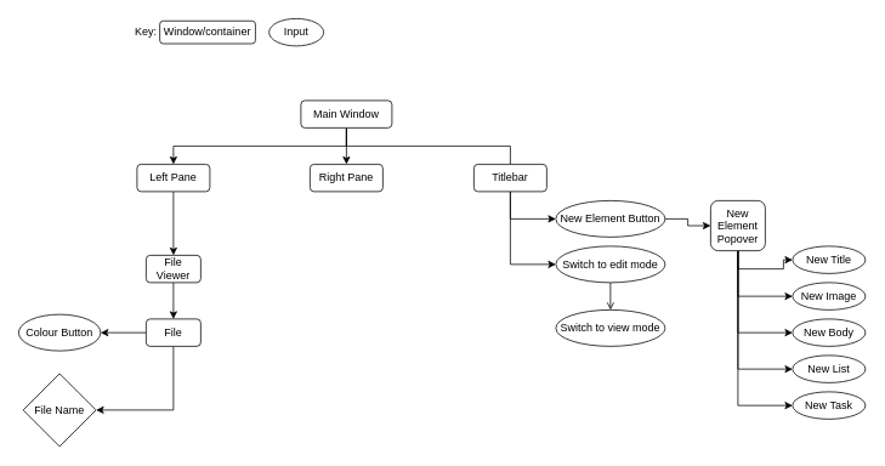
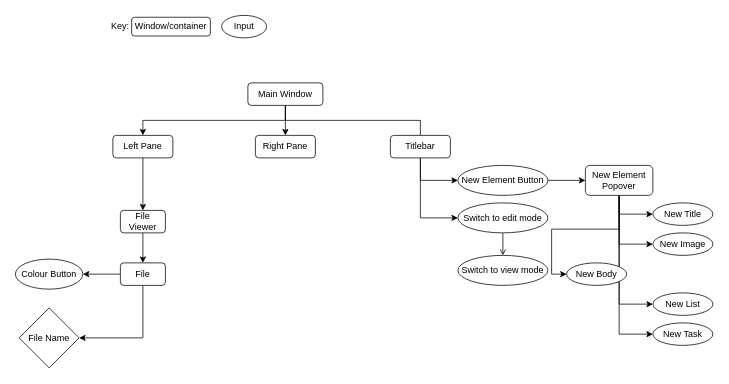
  <mxCell id="0" />
  <mxCell id="1" parent="0" />
  <mxCell id="2" style="edgeStyle=orthogonalEdgeStyle;rounded=0;orthogonalLoop=1;jettySize=auto;html=1;exitX=0.5;exitY=1;exitDx=0;exitDy=0;entryX=0.5;entryY=0;entryDx=0;entryDy=0;" parent="1" source="3" target="10" edge="1"><mxGeometry relative="1" as="geometry" /></mxCell>
  <mxCell id="3" value="Left Pane" style="rounded=1;whiteSpace=wrap;html=1;" parent="1" vertex="1"><mxGeometry x="150" y="180" width="80" height="30" as="geometry" /></mxCell>
  <mxCell id="4" style="edgeStyle=orthogonalEdgeStyle;rounded=0;orthogonalLoop=1;jettySize=auto;html=1;exitX=0.5;exitY=1;exitDx=0;exitDy=0;entryX=0.5;entryY=0;entryDx=0;entryDy=0;" parent="1" source="7" target="3" edge="1"><mxGeometry relative="1" as="geometry" /></mxCell>
  <mxCell id="5" style="edgeStyle=orthogonalEdgeStyle;rounded=0;orthogonalLoop=1;jettySize=auto;html=1;exitX=0.5;exitY=1;exitDx=0;exitDy=0;entryX=0.5;entryY=0;entryDx=0;entryDy=0;" parent="1" source="7" target="8" edge="1"><mxGeometry relative="1" as="geometry" /></mxCell>
  <mxCell id="6" style="edgeStyle=orthogonalEdgeStyle;rounded=0;orthogonalLoop=1;jettySize=auto;html=1;exitX=0.5;exitY=1;exitDx=0;exitDy=0;endArrow=none;" parent="1" source="7" target="17" edge="1"><mxGeometry relative="1" as="geometry" /></mxCell>
  <mxCell id="7" value="Main Window" style="rounded=1;whiteSpace=wrap;html=1;" parent="1" vertex="1"><mxGeometry x="330" y="110" width="100" height="30" as="geometry" /></mxCell>
  <mxCell id="8" value="Right Pane" style="rounded=1;whiteSpace=wrap;html=1;" parent="1" vertex="1"><mxGeometry x="340" y="180" width="80" height="30" as="geometry" /></mxCell>
  <mxCell id="9" style="edgeStyle=orthogonalEdgeStyle;rounded=0;orthogonalLoop=1;jettySize=auto;html=1;exitX=0.5;exitY=1;exitDx=0;exitDy=0;entryX=0.5;entryY=0;entryDx=0;entryDy=0;" parent="1" source="10" target="13" edge="1"><mxGeometry relative="1" as="geometry" /></mxCell>
  <mxCell id="10" value="File Viewer" style="rounded=1;whiteSpace=wrap;html=1;" parent="1" vertex="1"><mxGeometry x="160" y="280" width="60" height="30" as="geometry" /></mxCell>
  <mxCell id="11" style="edgeStyle=orthogonalEdgeStyle;rounded=0;orthogonalLoop=1;jettySize=auto;html=1;exitX=0.5;exitY=1;exitDx=0;exitDy=0;entryX=1;entryY=0.5;entryDx=0;entryDy=0;" parent="1" source="13" target="14" edge="1"><mxGeometry relative="1" as="geometry" /></mxCell>
  <mxCell id="12" style="edgeStyle=orthogonalEdgeStyle;rounded=0;orthogonalLoop=1;jettySize=auto;html=1;exitX=0;exitY=0.5;exitDx=0;exitDy=0;" parent="1" source="13" target="21" edge="1"><mxGeometry relative="1" as="geometry" /></mxCell>
  <mxCell id="13" value="File" style="rounded=1;whiteSpace=wrap;html=1;" parent="1" vertex="1"><mxGeometry x="160" y="350" width="60" height="30" as="geometry" /></mxCell>
  <mxCell id="14" value="File Name" style="rhombus;whiteSpace=wrap;html=1;" parent="1" vertex="1"><mxGeometry x="25" y="410" width="80" height="80" as="geometry" /></mxCell>
  <mxCell id="15" style="edgeStyle=orthogonalEdgeStyle;rounded=0;orthogonalLoop=1;jettySize=auto;html=1;exitX=0.5;exitY=1;exitDx=0;exitDy=0;entryX=0;entryY=0.5;entryDx=0;entryDy=0;" parent="1" source="17" target="23" edge="1"><mxGeometry relative="1" as="geometry" /></mxCell>
  <mxCell id="16" style="edgeStyle=orthogonalEdgeStyle;rounded=0;orthogonalLoop=1;jettySize=auto;html=1;exitX=0.5;exitY=1;exitDx=0;exitDy=0;entryX=0;entryY=0.5;entryDx=0;entryDy=0;" parent="1" source="17" target="36" edge="1"><mxGeometry relative="1" as="geometry" /></mxCell>
  <mxCell id="17" value="Titlebar" style="rounded=1;whiteSpace=wrap;html=1;" parent="1" vertex="1"><mxGeometry x="520" y="180" width="80" height="30" as="geometry" /></mxCell>
  <mxCell id="18" value="Key:" style="text;html=1;strokeColor=none;fillColor=none;align=center;verticalAlign=middle;whiteSpace=wrap;rounded=0;" parent="1" vertex="1"><mxGeometry x="130" y="20" width="60" height="30" as="geometry" /></mxCell>
  <mxCell id="19" value="Window/container" style="rounded=1;whiteSpace=wrap;html=1;" parent="1" vertex="1"><mxGeometry x="175" y="22.5" width="105" height="25" as="geometry" /></mxCell>
  <mxCell id="20" value="Input" style="ellipse;whiteSpace=wrap;html=1;" parent="1" vertex="1"><mxGeometry x="295" y="20" width="60" height="30" as="geometry" /></mxCell>
  <mxCell id="21" value="Colour Button" style="ellipse;whiteSpace=wrap;html=1;" parent="1" vertex="1"><mxGeometry x="20" y="345" width="90" height="40" as="geometry" /></mxCell>
  <mxCell id="22" style="edgeStyle=orthogonalEdgeStyle;rounded=0;orthogonalLoop=1;jettySize=auto;html=1;exitX=1;exitY=0.5;exitDx=0;exitDy=0;entryX=0;entryY=0.5;entryDx=0;entryDy=0;" parent="1" source="23" target="29" edge="1"><mxGeometry relative="1" as="geometry" /></mxCell>
  <mxCell id="23" value="New Element Button" style="ellipse;whiteSpace=wrap;html=1;" parent="1" vertex="1"><mxGeometry x="610" y="220" width="120" height="40" as="geometry" /></mxCell>
  <mxCell id="24" style="edgeStyle=orthogonalEdgeStyle;rounded=0;orthogonalLoop=1;jettySize=auto;html=1;exitX=0.5;exitY=1;exitDx=0;exitDy=0;entryX=0;entryY=0.5;entryDx=0;entryDy=0;" parent="1" source="29" target="30" edge="1"><mxGeometry relative="1" as="geometry" /></mxCell>
  <mxCell id="25" style="edgeStyle=orthogonalEdgeStyle;rounded=0;orthogonalLoop=1;jettySize=auto;html=1;exitX=0.5;exitY=1;exitDx=0;exitDy=0;entryX=0;entryY=0.5;entryDx=0;entryDy=0;" parent="1" source="29" target="31" edge="1"><mxGeometry relative="1" as="geometry" /></mxCell>
  <mxCell id="26" style="edgeStyle=orthogonalEdgeStyle;rounded=0;orthogonalLoop=1;jettySize=auto;html=1;exitX=0.5;exitY=1;exitDx=0;exitDy=0;entryX=0;entryY=0.5;entryDx=0;entryDy=0;" parent="1" source="29" target="32" edge="1"><mxGeometry relative="1" as="geometry" /></mxCell>
  <mxCell id="27" style="edgeStyle=orthogonalEdgeStyle;rounded=0;orthogonalLoop=1;jettySize=auto;html=1;exitX=0.5;exitY=1;exitDx=0;exitDy=0;entryX=0;entryY=0.5;entryDx=0;entryDy=0;" parent="1" source="29" target="33" edge="1"><mxGeometry relative="1" as="geometry" /></mxCell>
  <mxCell id="28" style="edgeStyle=orthogonalEdgeStyle;rounded=0;orthogonalLoop=1;jettySize=auto;html=1;exitX=0.5;exitY=1;exitDx=0;exitDy=0;entryX=0;entryY=0.5;entryDx=0;entryDy=0;" parent="1" source="29" target="34" edge="1"><mxGeometry relative="1" as="geometry" /></mxCell>
- <mxCell id="29" value="New Element Popover" style="rounded=1;whiteSpace=wrap;html=1;" parent="1" vertex="1"><mxGeometry x="780" y="220" width="60" height="55" as="geometry" /></mxCell>
+ <mxCell id="29" value="New Element Popover" style="rounded=1;whiteSpace=wrap;html=1;" parent="1" vertex="1"><mxGeometry x="780" y="220" width="90" height="40" as="geometry" /></mxCell>
  <mxCell id="30" value="New Title" style="ellipse;whiteSpace=wrap;html=1;" parent="1" vertex="1"><mxGeometry x="870" y="270" width="80" height="30" as="geometry" /></mxCell>
  <mxCell id="31" value="New Image" style="ellipse;whiteSpace=wrap;html=1;" parent="1" vertex="1"><mxGeometry x="870" y="310" width="80" height="30" as="geometry" /></mxCell>
- <mxCell id="32" value="New Body" style="ellipse;whiteSpace=wrap;html=1;" parent="1" vertex="1"><mxGeometry x="870" y="350" width="80" height="30" as="geometry" /></mxCell>
+ <mxCell id="32" value="New Body" style="ellipse;whiteSpace=wrap;html=1;" parent="1" vertex="1"><mxGeometry x="755" y="350" width="80" height="30" as="geometry" /></mxCell>
  <mxCell id="33" value="New List" style="ellipse;whiteSpace=wrap;html=1;" parent="1" vertex="1"><mxGeometry x="870" y="390" width="80" height="30" as="geometry" /></mxCell>
  <mxCell id="34" value="New Task" style="ellipse;whiteSpace=wrap;html=1;" parent="1" vertex="1"><mxGeometry x="870" y="430" width="80" height="30" as="geometry" /></mxCell>
  <mxCell id="35" style="edgeStyle=orthogonalEdgeStyle;rounded=0;orthogonalLoop=1;jettySize=auto;html=1;exitX=0.5;exitY=1;exitDx=0;exitDy=0;entryX=0.5;entryY=0;entryDx=0;entryDy=0;endArrow=open;" parent="1" source="36" target="37" edge="1"><mxGeometry relative="1" as="geometry" /></mxCell>
  <mxCell id="36" value="Switch to edit mode" style="ellipse;whiteSpace=wrap;html=1;" parent="1" vertex="1"><mxGeometry x="610" y="270" width="120" height="40" as="geometry" /></mxCell>
  <mxCell id="37" value="Switch to view mode" style="ellipse;whiteSpace=wrap;html=1;" parent="1" vertex="1"><mxGeometry x="610" y="340" width="120" height="40" as="geometry" /></mxCell>
